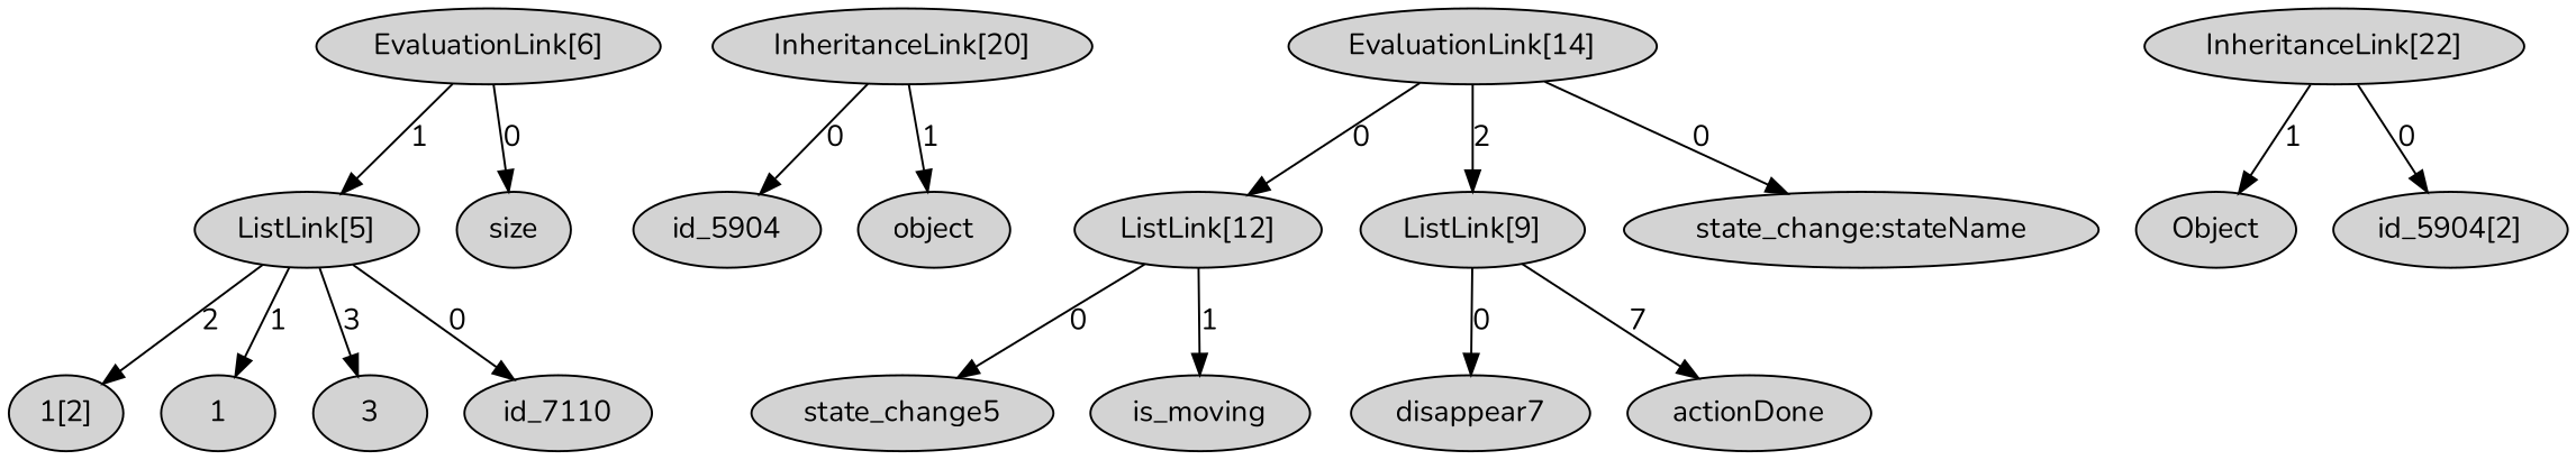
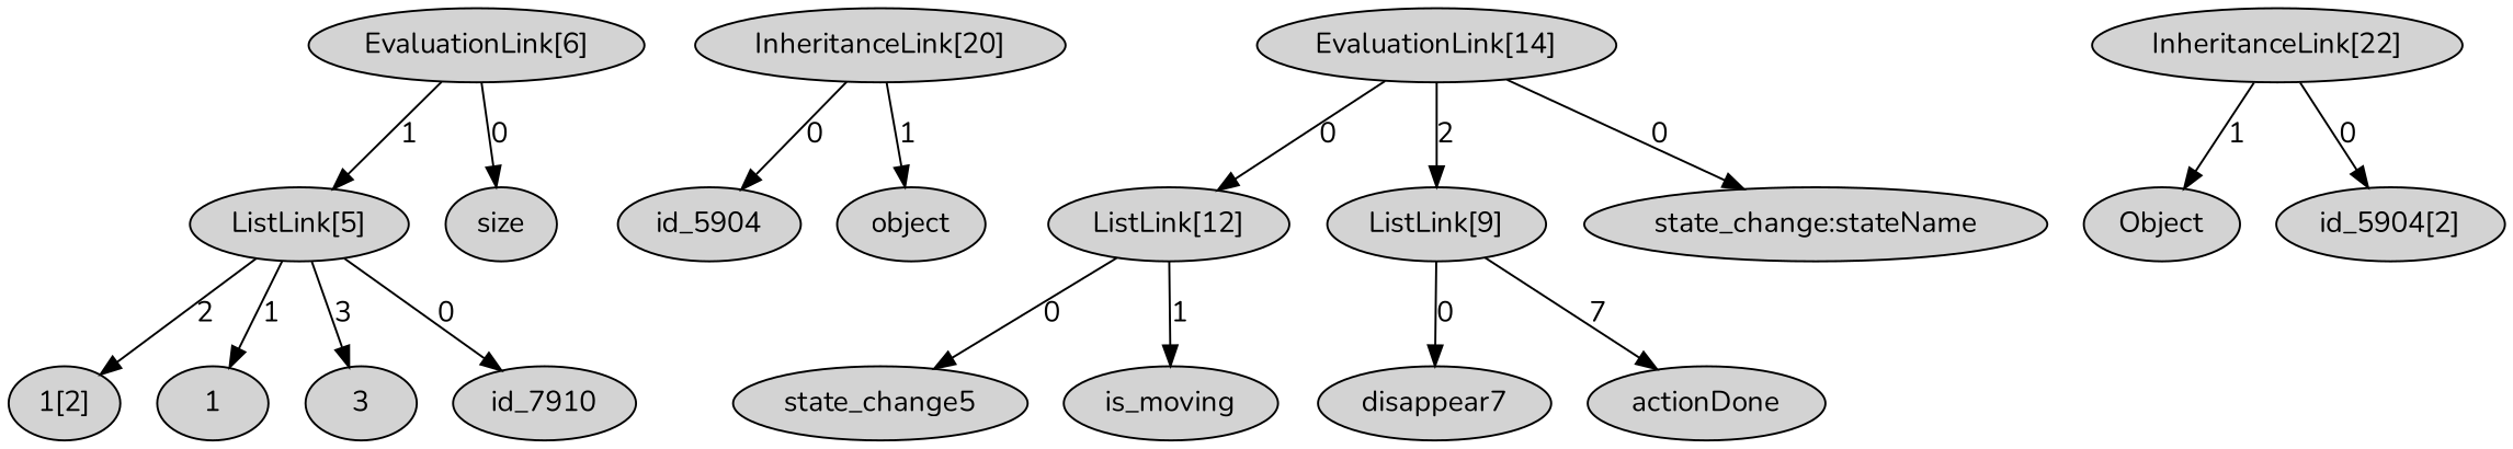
  digraph {
    fontname=Nunito
    node [fontname=Nunito style=filled]
    edge [fontname=Nunito]
    "EvaluationLink[6]"
    "ListLink[5]"
    size
    "1[2]"
    1
    3
-   id_7110
+   id_7110 [label=id_7910]
    "InheritanceLink[20]"
    id_5904
    object
    "ListLink[12]"
    state_change5
    is_moving
    "InheritanceLink[22]"
    Object
    "id_5904[2]"
    "ListLink[9]"
    disappear7
    actionDone
    "EvaluationLink[14]"
    "state_change:stateName"
    "EvaluationLink[6]" -> "ListLink[5]" [label=1]
    "EvaluationLink[6]" -> size [label=0]
    "ListLink[5]" -> "1[2]" [label=2]
    "ListLink[5]" -> 1 [label=1]
    "ListLink[5]" -> 3 [label=3]
    "ListLink[5]" -> id_7110 [label=0]
    "InheritanceLink[20]" -> id_5904 [label=0]
    "InheritanceLink[20]" -> object [label=1]
    "ListLink[12]" -> state_change5 [label=0]
    "ListLink[12]" -> is_moving [label=1]
    "InheritanceLink[22]" -> Object [label=1]
    "InheritanceLink[22]" -> "id_5904[2]" [label=0]
    "ListLink[9]" -> disappear7 [label=0]
    "ListLink[9]" -> actionDone [label=7]
    "EvaluationLink[14]" -> "ListLink[12]" [label=0]
    "EvaluationLink[14]" -> "ListLink[9]" [label=2]
    "EvaluationLink[14]" -> "state_change:stateName" [label=0]
  }
